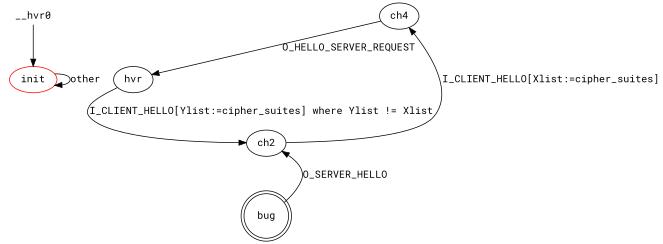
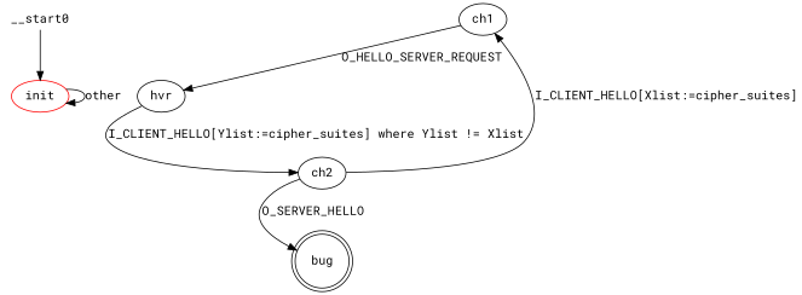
  digraph {
    fontname="Roboto Mono"
    node [fontname="Roboto Mono"]
    edge [fontname="Roboto Mono"]
    init [color=red]
-   ch1 [label=ch4]
+   ch1
    hvr
    bug [shape=doublecircle]
    ch2
-   __start0 [height=0 shape=none width=0 label=__hvr0]
+   __start0 [height=0 shape=none width=0]
    init -> init [label=other]
    ch1 -> hvr [label=O_HELLO_SERVER_REQUEST]
    hvr -> ch2 [label="I_CLIENT_HELLO[Ylist:=cipher_suites] where Ylist != Xlist"]
    ch2 -> ch1 [label="I_CLIENT_HELLO[Xlist:=cipher_suites]"]
-   bug -> ch2 [label=O_SERVER_HELLO]
+   ch2 -> bug [label=O_SERVER_HELLO]
    __start0 -> init
  }
